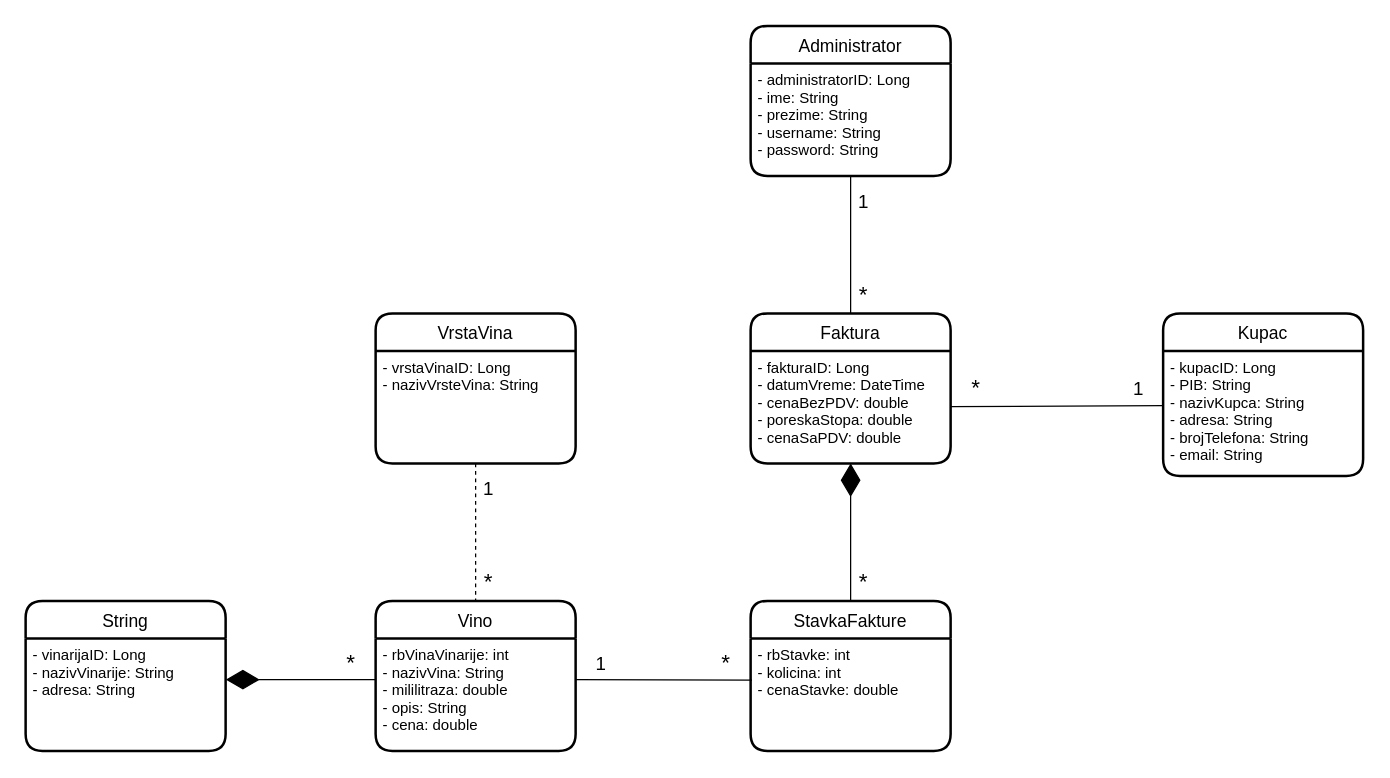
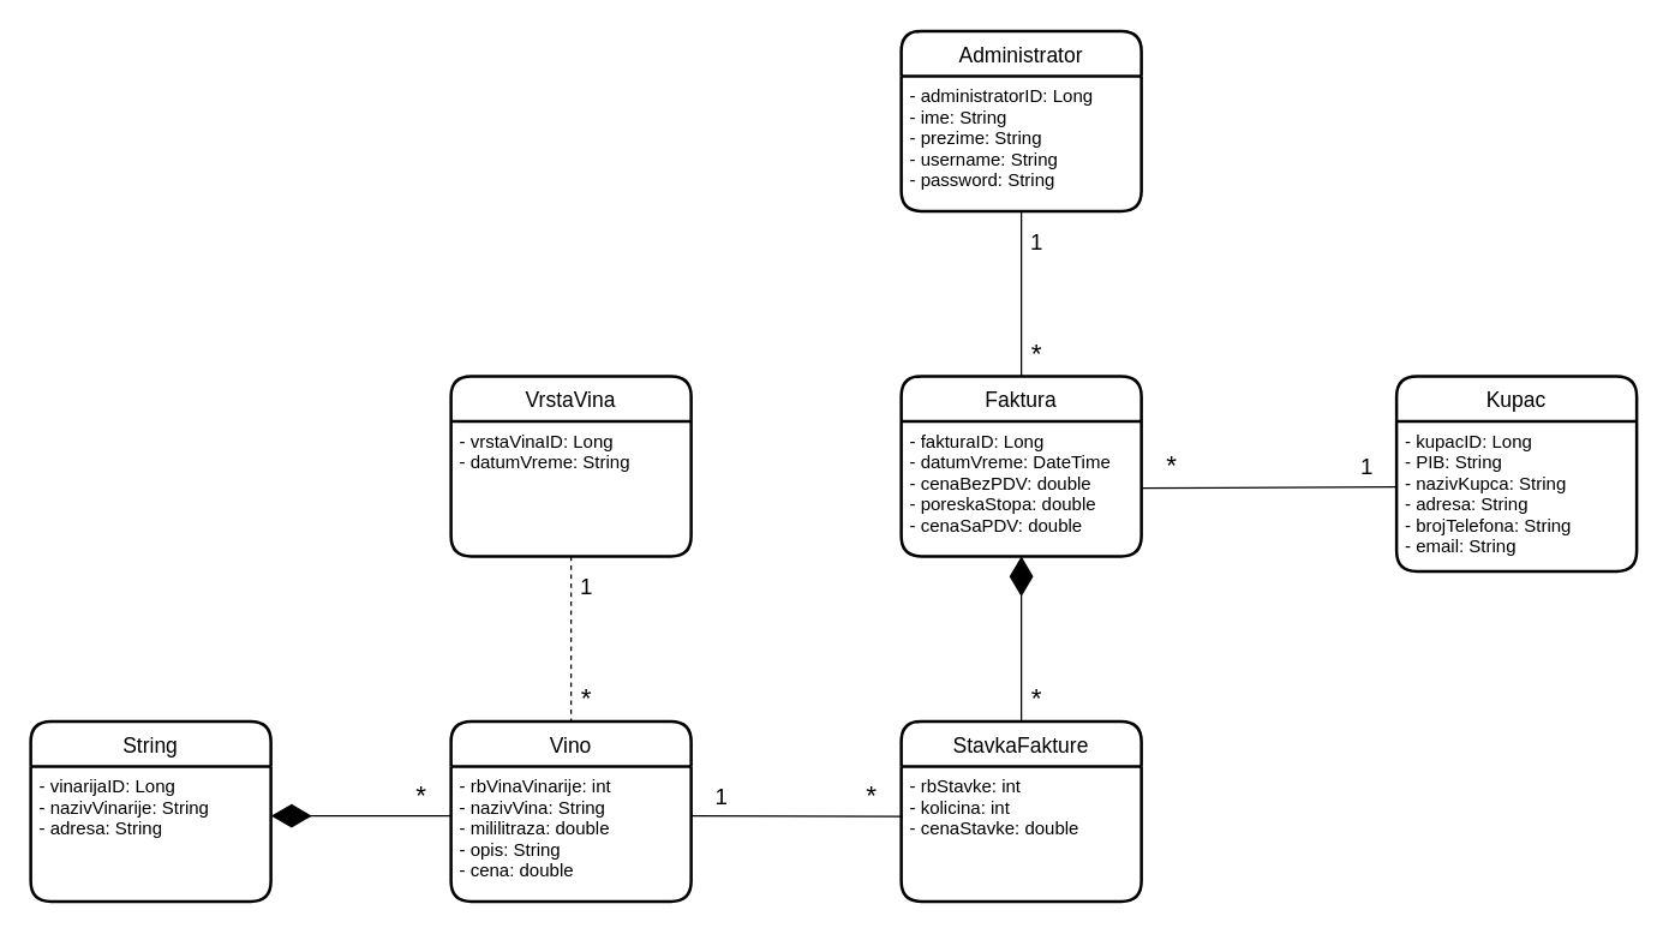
  <mxCell id="0" />
  <mxCell id="1" parent="0" />
  <mxCell id="2" value="Administrator" style="swimlane;childLayout=stackLayout;horizontal=1;startSize=30;horizontalStack=0;rounded=1;fontSize=14;fontStyle=0;strokeWidth=2;resizeParent=0;resizeLast=1;shadow=0;dashed=0;align=center;" parent="1" vertex="1"><mxGeometry x="600" y="20" width="160" height="120" as="geometry" /></mxCell>
  <mxCell id="3" value="- administratorID: Long&#10;- ime: String&#10;- prezime: String&#10;- username: String&#10;- password: String" style="align=left;strokeColor=none;fillColor=none;spacingLeft=4;fontSize=12;verticalAlign=top;resizable=0;rotatable=0;part=1;" parent="2" vertex="1"><mxGeometry y="30" width="160" height="90" as="geometry" /></mxCell>
  <mxCell id="4" value="Faktura" style="swimlane;childLayout=stackLayout;horizontal=1;startSize=30;horizontalStack=0;rounded=1;fontSize=14;fontStyle=0;strokeWidth=2;resizeParent=0;resizeLast=1;shadow=0;dashed=0;align=center;" parent="1" vertex="1"><mxGeometry x="600" y="250" width="160" height="120" as="geometry" /></mxCell>
  <mxCell id="5" value="- fakturaID: Long&#10;- datumVreme: DateTime&#10;- cenaBezPDV: double&#10;- poreskaStopa: double&#10;- cenaSaPDV: double" style="align=left;strokeColor=none;fillColor=none;spacingLeft=4;fontSize=12;verticalAlign=top;resizable=0;rotatable=0;part=1;" parent="4" vertex="1"><mxGeometry y="30" width="160" height="90" as="geometry" /></mxCell>
  <mxCell id="6" value="StavkaFakture" style="swimlane;childLayout=stackLayout;horizontal=1;startSize=30;horizontalStack=0;rounded=1;fontSize=14;fontStyle=0;strokeWidth=2;resizeParent=0;resizeLast=1;shadow=0;dashed=0;align=center;" parent="1" vertex="1"><mxGeometry x="600" y="480" width="160" height="120" as="geometry" /></mxCell>
  <mxCell id="7" value="- rbStavke: int&#10;- kolicina: int&#10;- cenaStavke: double" style="align=left;strokeColor=none;fillColor=none;spacingLeft=4;fontSize=12;verticalAlign=top;resizable=0;rotatable=0;part=1;" parent="6" vertex="1"><mxGeometry y="30" width="160" height="90" as="geometry" /></mxCell>
  <mxCell id="8" value="Kupac" style="swimlane;childLayout=stackLayout;horizontal=1;startSize=30;horizontalStack=0;rounded=1;fontSize=14;fontStyle=0;strokeWidth=2;resizeParent=0;resizeLast=1;shadow=0;dashed=0;align=center;" parent="1" vertex="1"><mxGeometry x="930" y="250" width="160" height="130" as="geometry" /></mxCell>
  <mxCell id="9" value="- kupacID: Long&#10;- PIB: String&#10;- nazivKupca: String&#10;- adresa: String&#10;- brojTelefona: String&#10;- email: String" style="align=left;strokeColor=none;fillColor=none;spacingLeft=4;fontSize=12;verticalAlign=top;resizable=0;rotatable=0;part=1;" parent="8" vertex="1"><mxGeometry y="30" width="160" height="100" as="geometry" /></mxCell>
  <mxCell id="10" value="Vino" style="swimlane;childLayout=stackLayout;horizontal=1;startSize=30;horizontalStack=0;rounded=1;fontSize=14;fontStyle=0;strokeWidth=2;resizeParent=0;resizeLast=1;shadow=0;dashed=0;align=center;" parent="1" vertex="1"><mxGeometry x="300" y="480" width="160" height="120" as="geometry" /></mxCell>
  <mxCell id="11" value="- rbVinaVinarije: int&#10;- nazivVina: String&#10;- mililitraza: double&#10;- opis: String&#10;- cena: double" style="align=left;strokeColor=none;fillColor=none;spacingLeft=4;fontSize=12;verticalAlign=top;resizable=0;rotatable=0;part=1;" parent="10" vertex="1"><mxGeometry y="30" width="160" height="90" as="geometry" /></mxCell>
  <mxCell id="12" value="VrstaVina" style="swimlane;childLayout=stackLayout;horizontal=1;startSize=30;horizontalStack=0;rounded=1;fontSize=14;fontStyle=0;strokeWidth=2;resizeParent=0;resizeLast=1;shadow=0;dashed=0;align=center;" parent="1" vertex="1"><mxGeometry x="300" y="250" width="160" height="120" as="geometry" /></mxCell>
- <mxCell id="13" value="- vrstaVinaID: Long&#10;- nazivVrsteVina: String" style="align=left;strokeColor=none;fillColor=none;spacingLeft=4;fontSize=12;verticalAlign=top;resizable=0;rotatable=0;part=1;" parent="12" vertex="1"><mxGeometry y="30" width="160" height="90" as="geometry" /></mxCell>
+ <mxCell id="13" value="- vrstaVinaID: Long&#10;- datumVreme: String" style="align=left;strokeColor=none;fillColor=none;spacingLeft=4;fontSize=12;verticalAlign=top;resizable=0;rotatable=0;part=1;" parent="12" vertex="1"><mxGeometry y="30" width="160" height="90" as="geometry" /></mxCell>
  <mxCell id="14" value="String" style="swimlane;childLayout=stackLayout;horizontal=1;startSize=30;horizontalStack=0;rounded=1;fontSize=14;fontStyle=0;strokeWidth=2;resizeParent=0;resizeLast=1;shadow=0;dashed=0;align=center;" parent="1" vertex="1"><mxGeometry x="20" y="480" width="160" height="120" as="geometry" /></mxCell>
  <mxCell id="15" value="- vinarijaID: Long&#10;- nazivVinarije: String&#10;- adresa: String" style="align=left;strokeColor=none;fillColor=none;spacingLeft=4;fontSize=12;verticalAlign=top;resizable=0;rotatable=0;part=1;" parent="14" vertex="1"><mxGeometry y="30" width="160" height="90" as="geometry" /></mxCell>
  <mxCell id="16" value="" style="endArrow=none;html=1;rounded=0;exitX=0.5;exitY=1;exitDx=0;exitDy=0;entryX=0.5;entryY=0;entryDx=0;entryDy=0;dashed=1;" parent="1" source="13" target="10" edge="1"><mxGeometry relative="1" as="geometry"><mxPoint x="580" y="370" as="sourcePoint" /><mxPoint x="740" y="370" as="targetPoint" /></mxGeometry></mxCell>
  <mxCell id="17" value="" style="endArrow=none;html=1;rounded=0;exitX=-0.002;exitY=0.437;exitDx=0;exitDy=0;exitPerimeter=0;" parent="1" source="9" target="5" edge="1"><mxGeometry relative="1" as="geometry"><mxPoint x="390" y="380" as="sourcePoint" /><mxPoint x="390" y="490" as="targetPoint" /></mxGeometry></mxCell>
  <mxCell id="18" value="" style="endArrow=none;html=1;rounded=0;exitX=0.5;exitY=0;exitDx=0;exitDy=0;entryX=0.5;entryY=1;entryDx=0;entryDy=0;" parent="1" source="4" target="3" edge="1"><mxGeometry relative="1" as="geometry"><mxPoint x="939.68" y="333.7" as="sourcePoint" /><mxPoint x="770" y="334.583" as="targetPoint" /></mxGeometry></mxCell>
  <mxCell id="19" value="" style="endArrow=none;html=1;rounded=0;exitX=0.007;exitY=0.371;exitDx=0;exitDy=0;exitPerimeter=0;" parent="1" source="7" edge="1"><mxGeometry relative="1" as="geometry"><mxPoint x="690" y="260" as="sourcePoint" /><mxPoint x="460" y="543" as="targetPoint" /></mxGeometry></mxCell>
  <mxCell id="20" value="" style="endArrow=diamondThin;endFill=1;endSize=24;html=1;rounded=0;entryX=1.002;entryY=0.367;entryDx=0;entryDy=0;entryPerimeter=0;" parent="1" target="15" edge="1"><mxGeometry width="160" relative="1" as="geometry"><mxPoint x="300" y="543" as="sourcePoint" /><mxPoint x="440" y="530" as="targetPoint" /></mxGeometry></mxCell>
  <mxCell id="21" value="" style="endArrow=diamondThin;endFill=1;endSize=24;html=1;rounded=0;entryX=0.5;entryY=1;entryDx=0;entryDy=0;exitX=0.5;exitY=0;exitDx=0;exitDy=0;" parent="1" source="6" target="5" edge="1"><mxGeometry width="160" relative="1" as="geometry"><mxPoint x="310" y="553" as="sourcePoint" /><mxPoint x="190.32" y="553.03" as="targetPoint" /></mxGeometry></mxCell>
  <mxCell id="22" value="1" style="text;html=1;align=center;verticalAlign=middle;resizable=0;points=[];autosize=1;strokeColor=none;fillColor=none;fontSize=15;" parent="1" vertex="1"><mxGeometry x="680" y="150" width="20" height="20" as="geometry" /></mxCell>
  <mxCell id="23" value="1" style="text;html=1;align=center;verticalAlign=middle;resizable=0;points=[];autosize=1;strokeColor=none;fillColor=none;fontSize=15;" parent="1" vertex="1"><mxGeometry x="900" y="300" width="20" height="20" as="geometry" /></mxCell>
  <mxCell id="24" value="1" style="text;html=1;align=center;verticalAlign=middle;resizable=0;points=[];autosize=1;strokeColor=none;fillColor=none;fontSize=15;" parent="1" vertex="1"><mxGeometry x="470" y="520" width="20" height="20" as="geometry" /></mxCell>
  <mxCell id="25" value="1" style="text;html=1;align=center;verticalAlign=middle;resizable=0;points=[];autosize=1;strokeColor=none;fillColor=none;fontSize=15;" parent="1" vertex="1"><mxGeometry x="380" y="380" width="20" height="20" as="geometry" /></mxCell>
  <mxCell id="26" value="*" style="text;html=1;align=center;verticalAlign=middle;resizable=0;points=[];autosize=1;strokeColor=none;fillColor=none;fontSize=18;" parent="1" vertex="1"><mxGeometry x="270" y="515" width="20" height="30" as="geometry" /></mxCell>
  <mxCell id="27" value="*" style="text;html=1;align=center;verticalAlign=middle;resizable=0;points=[];autosize=1;strokeColor=none;fillColor=none;fontSize=18;" parent="1" vertex="1"><mxGeometry x="380" y="450" width="20" height="30" as="geometry" /></mxCell>
  <mxCell id="28" value="*" style="text;html=1;align=center;verticalAlign=middle;resizable=0;points=[];autosize=1;strokeColor=none;fillColor=none;fontSize=18;" parent="1" vertex="1"><mxGeometry x="570" y="515" width="20" height="30" as="geometry" /></mxCell>
  <mxCell id="29" value="*" style="text;html=1;align=center;verticalAlign=middle;resizable=0;points=[];autosize=1;strokeColor=none;fillColor=none;fontSize=18;" parent="1" vertex="1"><mxGeometry x="680" y="450" width="20" height="30" as="geometry" /></mxCell>
  <mxCell id="30" value="*" style="text;html=1;align=center;verticalAlign=middle;resizable=0;points=[];autosize=1;strokeColor=none;fillColor=none;fontSize=18;" parent="1" vertex="1"><mxGeometry x="770" y="295" width="20" height="30" as="geometry" /></mxCell>
  <mxCell id="31" value="*" style="text;html=1;align=center;verticalAlign=middle;resizable=0;points=[];autosize=1;strokeColor=none;fillColor=none;fontSize=18;" parent="1" vertex="1"><mxGeometry x="680" y="220" width="20" height="30" as="geometry" /></mxCell>
